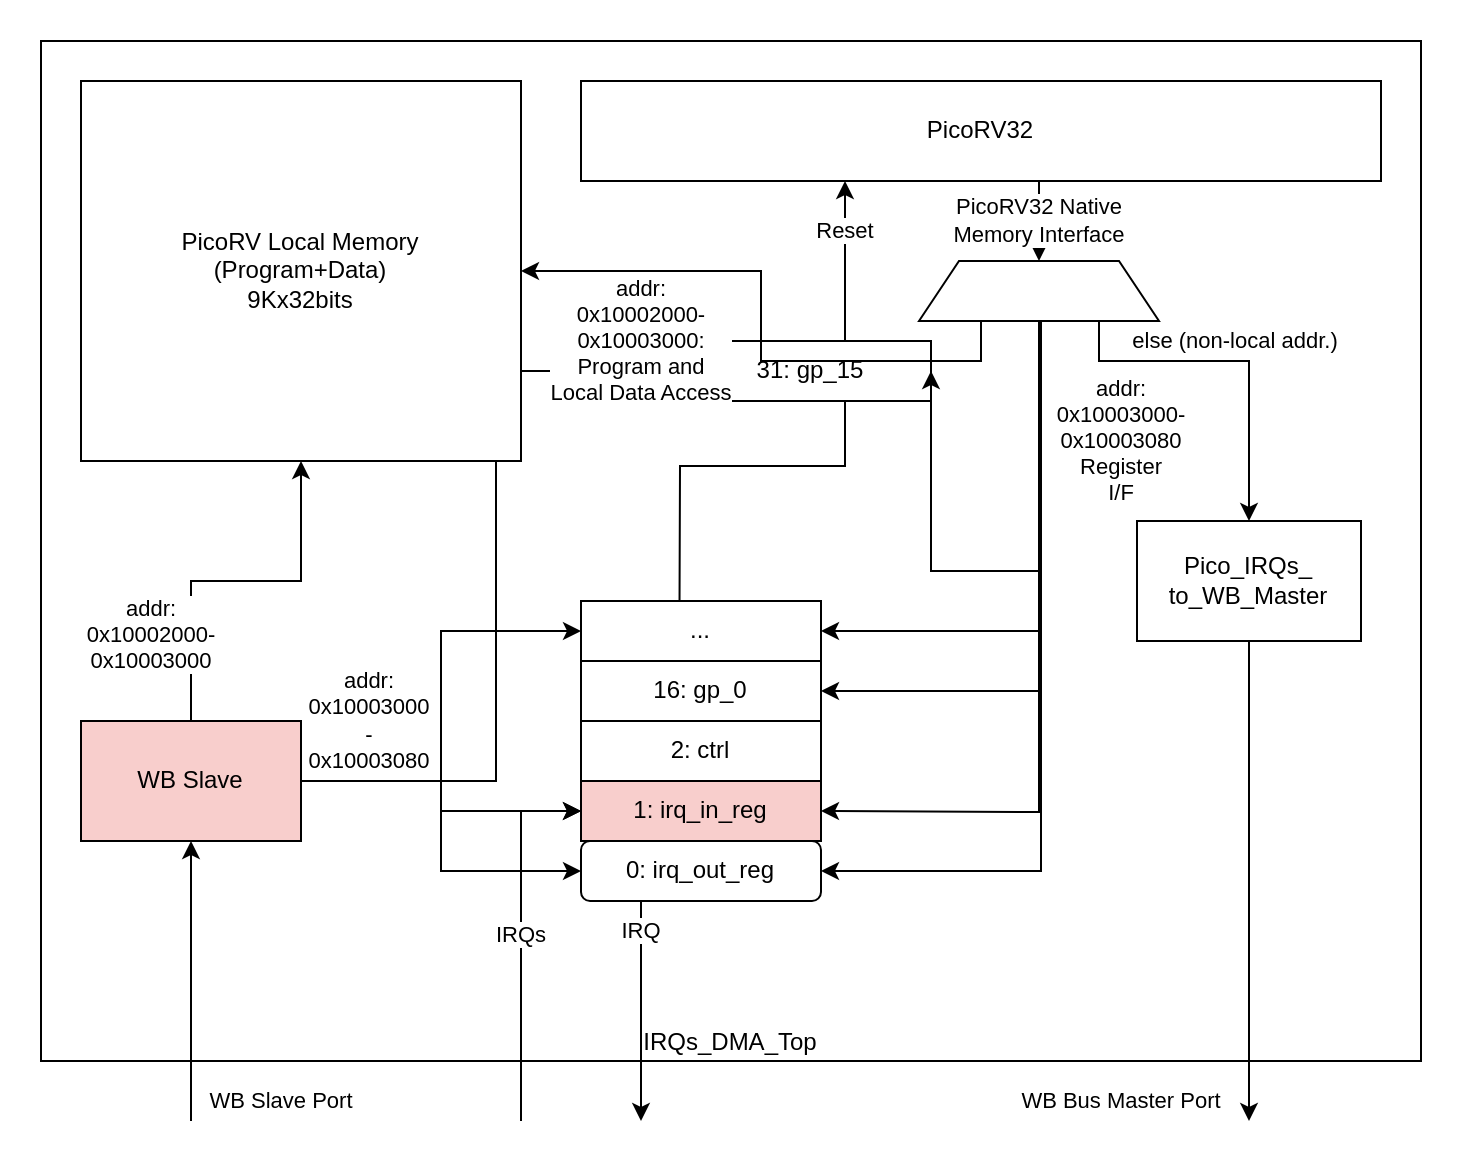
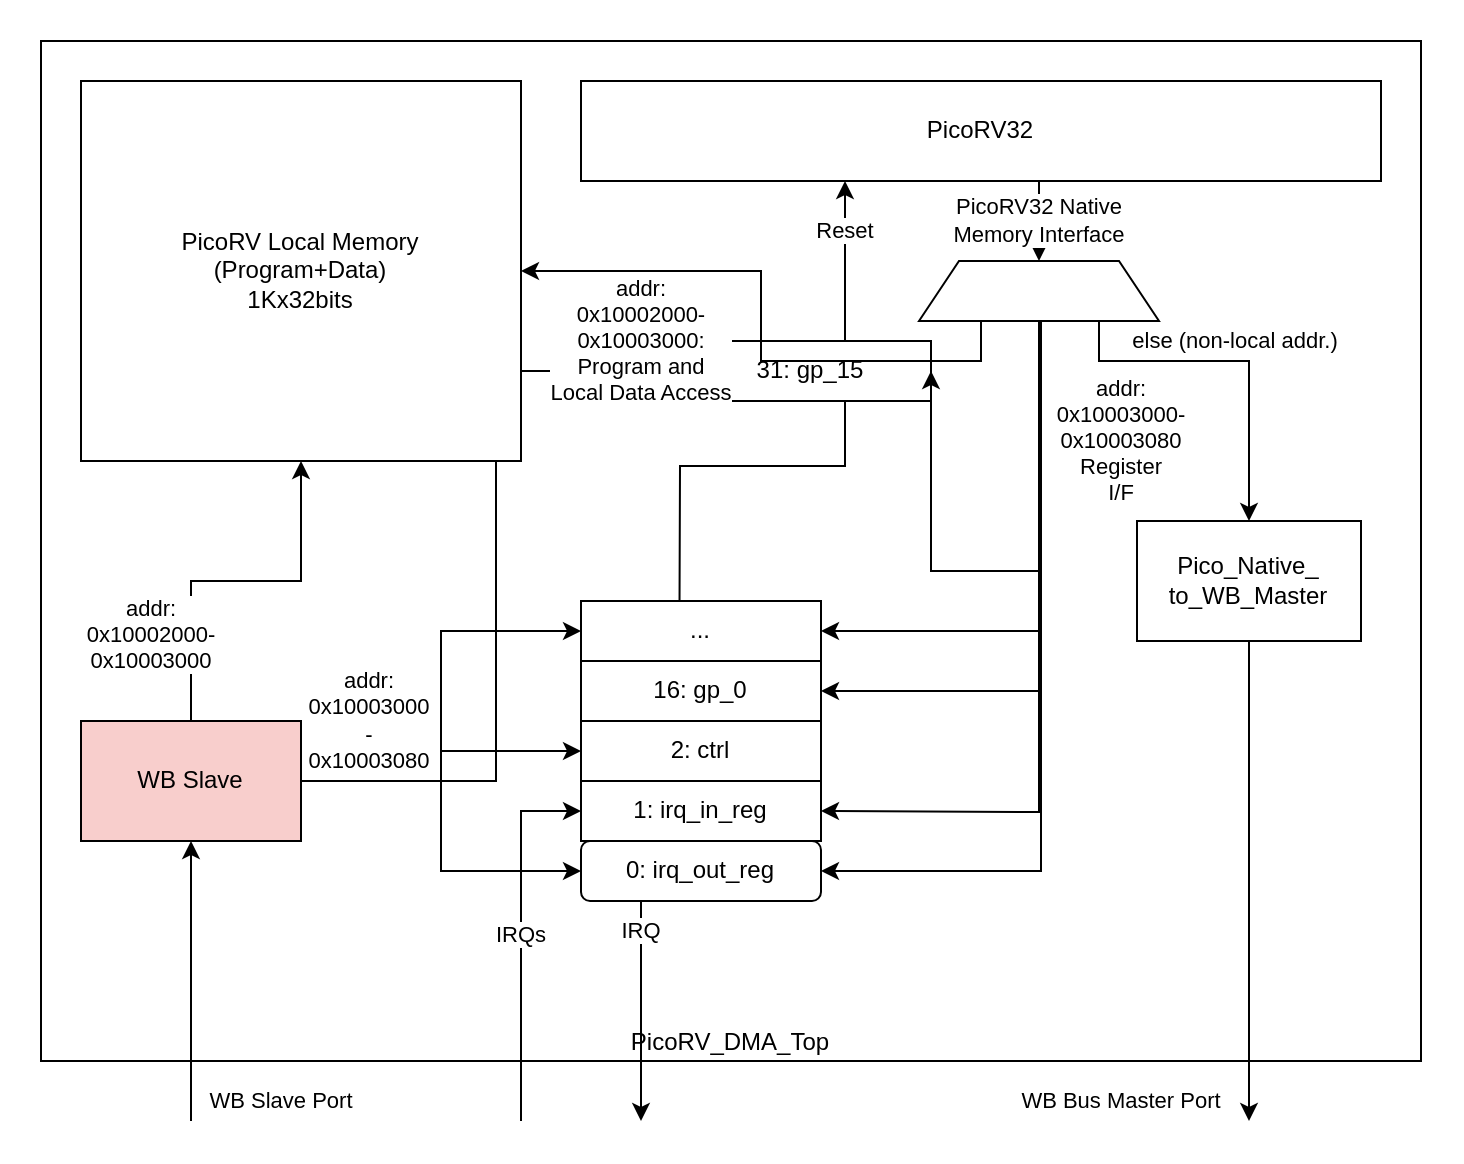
  <mxCell id="0" />
  <mxCell id="1" parent="0" />
- <mxCell id="2" value="IRQs_DMA_Top" style="rounded=0;whiteSpace=wrap;html=1;verticalAlign=bottom;" parent="1" vertex="1"><mxGeometry x="20" y="20" width="690" height="510" as="geometry" /></mxCell>
+ <mxCell id="2" value="PicoRV_DMA_Top" style="rounded=0;whiteSpace=wrap;html=1;verticalAlign=bottom;" parent="1" vertex="1"><mxGeometry x="20" y="20" width="690" height="510" as="geometry" /></mxCell>
  <mxCell id="3" value="PicoRV32" style="rounded=0;whiteSpace=wrap;html=1;points=[[0,0,0,0,0],[0,0.25,0,0,0],[0,0.5,0,0,0],[0,0.75,0,0,0],[0,1,0,0,0],[0.15,1,0,0,0],[0.25,0,0,0,0],[0.33,1,0,0,0],[0.5,0,0,0,0],[0.5,1,0,0,0],[0.67,1,0,0,0],[0.75,0,0,0,0],[0.82,1,0,0,0],[1,0,0,0,0],[1,0.25,0,0,0],[1,0.5,0,0,0],[1,0.75,0,0,0],[1,1,0,0,0]];" parent="1" vertex="1"><mxGeometry y="40" width="400" height="50" as="geometry" x="290" /></mxCell>
- <mxCell id="4" value="Pico_IRQs_&lt;br&gt;to_WB_Master" style="rounded=0;whiteSpace=wrap;html=1;" parent="1" vertex="1"><mxGeometry x="568" y="260" width="112" height="60" as="geometry" /></mxCell>
+ <mxCell id="4" value="Pico_Native_&lt;br&gt;to_WB_Master" style="rounded=0;whiteSpace=wrap;html=1;" parent="1" vertex="1"><mxGeometry x="568" y="260" width="112" height="60" as="geometry" /></mxCell>
  <mxCell id="5" value="else (non-local addr.)" style="endArrow=classic;html=1;rounded=0;exitX=0.75;exitY=1;exitDx=0;exitDy=0;entryX=0.5;entryY=0;entryDx=0;entryDy=0;edgeStyle=orthogonalEdgeStyle;" parent="1" source="27" target="4" edge="1"><mxGeometry y="10" width="50" height="50" relative="1" as="geometry"><mxPoint x="489" y="340" as="sourcePoint" /><mxPoint x="539" y="290" as="targetPoint" /><mxPoint as="offset" /><Array as="points"><mxPoint x="549" y="180" /><mxPoint x="624" y="180" /></Array></mxGeometry></mxCell>
  <mxCell id="6" value="addr: &lt;br&gt;0x10003000-&lt;br&gt;0x10003080&lt;br&gt;Register&lt;br&gt;I/F" style="endArrow=none;startArrow=classic;html=1;rounded=0;edgeStyle=orthogonalEdgeStyle;endFill=0;entryX=0.5;entryY=1;entryDx=0;entryDy=0;exitX=1;exitY=0.5;exitDx=0;exitDy=0;" parent="1" source="14" target="27" edge="1"><mxGeometry x="0.541" y="-40" width="50" height="50" relative="1" as="geometry"><mxPoint x="504" y="290" as="sourcePoint" /><mxPoint x="519" y="200" as="targetPoint" /><mxPoint as="offset" /><Array as="points"><mxPoint x="520" y="315" /><mxPoint x="520" y="180" /><mxPoint x="519" y="180" /></Array></mxGeometry></mxCell>
  <mxCell id="7" value="WB Bus Master Port" style="endArrow=classic;html=1;rounded=0;exitX=0.5;exitY=1;exitDx=0;exitDy=0;" parent="1" source="4" edge="1"><mxGeometry x="0.92" y="-64" width="50" height="50" relative="1" as="geometry"><mxPoint x="608" y="340" as="sourcePoint" /><mxPoint x="624" y="560" as="targetPoint" /><mxPoint as="offset" /></mxGeometry></mxCell>
  <mxCell id="8" value="WB Slave" style="rounded=0;whiteSpace=wrap;html=1;fillColor=#f8cecc;" parent="1" vertex="1"><mxGeometry x="40" y="360" width="110" height="60" as="geometry" /></mxCell>
  <mxCell id="9" value="Reset" style="endArrow=classic;html=1;rounded=0;exitX=1;exitY=0.5;exitDx=0;exitDy=0;entryX=0.33;entryY=1;entryDx=0;entryDy=0;edgeStyle=orthogonalEdgeStyle;entryPerimeter=0;" parent="1" target="3" edge="1"><mxGeometry x="0.869" width="50" height="50" relative="1" as="geometry"><mxPoint x="339" y="375" as="sourcePoint" /><mxPoint x="389" y="220" as="targetPoint" /><mxPoint as="offset" /></mxGeometry></mxCell>
  <mxCell id="10" value="WB Slave Port" style="endArrow=classic;html=1;rounded=0;entryX=0.5;entryY=1;entryDx=0;entryDy=0;" parent="1" target="8" edge="1"><mxGeometry x="-0.857" y="-45" width="50" height="50" relative="1" as="geometry"><mxPoint x="95" y="560" as="sourcePoint" /><mxPoint x="550" y="730" as="targetPoint" /><mxPoint as="offset" /></mxGeometry></mxCell>
- <mxCell id="11" value="1: irq_in_reg" style="rounded=0;whiteSpace=wrap;html=1;fillColor=#f8cecc;" parent="1" vertex="1"><mxGeometry y="390" width="120" height="30" as="geometry" x="290" /></mxCell>
+ <mxCell id="11" value="1: irq_in_reg" style="rounded=0;whiteSpace=wrap;html=1;" parent="1" vertex="1"><mxGeometry y="390" width="120" height="30" as="geometry" x="290" /></mxCell>
  <mxCell id="12" value="2: ctrl" style="rounded=0;whiteSpace=wrap;html=1;" parent="1" vertex="1"><mxGeometry y="360" width="120" height="30" as="geometry" x="290" /></mxCell>
  <mxCell id="13" value="16: gp_0" style="rounded=0;whiteSpace=wrap;html=1;" parent="1" vertex="1"><mxGeometry y="330" width="120" height="30" as="geometry" x="290" /></mxCell>
  <mxCell id="14" value="..." style="rounded=0;whiteSpace=wrap;html=1;" parent="1" vertex="1"><mxGeometry y="300" width="120" height="30" as="geometry" x="290" /></mxCell>
  <mxCell id="15" value="31: gp_15" style="rounded=0;whiteSpace=wrap;html=1;" parent="1" vertex="1"><mxGeometry x="345" y="170" width="120" height="30" as="geometry" /></mxCell>
  <mxCell id="16" value="" style="endArrow=none;html=1;rounded=0;edgeStyle=orthogonalEdgeStyle;startArrow=classic;startFill=1;endFill=0;exitX=1;exitY=0.5;exitDx=0;exitDy=0;entryX=0.5;entryY=1;entryDx=0;entryDy=0;" parent="1" source="15" target="27" edge="1"><mxGeometry width="50" height="50" relative="1" as="geometry"><mxPoint x="410" y="290" as="sourcePoint" /><mxPoint x="469" y="320" as="targetPoint" /><Array as="points"><mxPoint x="519" y="285" /></Array></mxGeometry></mxCell>
  <mxCell id="17" value="" style="endArrow=none;startArrow=classic;html=1;rounded=0;edgeStyle=orthogonalEdgeStyle;startFill=1;endFill=0;entryX=0.5;entryY=1;entryDx=0;entryDy=0;" parent="1" target="27" edge="1"><mxGeometry width="50" height="50" relative="1" as="geometry"><mxPoint x="410" y="405" as="sourcePoint" /><mxPoint x="504" y="350" as="targetPoint" /></mxGeometry></mxCell>
  <mxCell id="18" value="" style="endArrow=classic;html=1;rounded=0;entryX=1;entryY=0.5;entryDx=0;entryDy=0;edgeStyle=orthogonalEdgeStyle;" parent="1" target="23" edge="1"><mxGeometry width="50" height="50" relative="1" as="geometry"><mxPoint x="520" y="160" as="sourcePoint" /><mxPoint x="339" y="435" as="targetPoint" /><Array as="points"><mxPoint x="520" y="435" /></Array></mxGeometry></mxCell>
  <mxCell id="19" value="IRQ" style="endArrow=classic;html=1;rounded=0;exitX=0.25;exitY=1;exitDx=0;exitDy=0;" parent="1" source="23" edge="1"><mxGeometry x="-0.733" width="50" height="50" relative="1" as="geometry"><mxPoint x="350" y="570" as="sourcePoint" /><mxPoint x="320" y="560" as="targetPoint" /><mxPoint as="offset" /></mxGeometry></mxCell>
  <mxCell id="20" value="" style="endArrow=classic;startArrow=none;html=1;rounded=0;entryX=0;entryY=0.5;entryDx=0;entryDy=0;edgeStyle=orthogonalEdgeStyle;startFill=0;" parent="1" source="8" target="15" edge="1"><mxGeometry width="50" height="50" relative="1" as="geometry"><mxPoint x="-20" y="440" as="sourcePoint" /><mxPoint x="30" y="390" as="targetPoint" /></mxGeometry></mxCell>
  <mxCell id="21" value="" style="endArrow=classic;startArrow=none;html=1;rounded=0;entryX=0;entryY=0.5;entryDx=0;entryDy=0;edgeStyle=orthogonalEdgeStyle;startFill=0;" parent="1" source="8" target="14" edge="1"><mxGeometry width="50" height="50" relative="1" as="geometry"><mxPoint x="-10" y="510" as="sourcePoint" /><mxPoint x="40" y="460" as="targetPoint" /></mxGeometry></mxCell>
- <mxCell id="22" value="" style="endArrow=classic;startArrow=none;html=1;rounded=0;edgeStyle=orthogonalEdgeStyle;startFill=0;" parent="1" source="8" target="11" edge="1"><mxGeometry width="50" height="50" relative="1" as="geometry"><mxPoint x="-10" y="630" as="sourcePoint" /><mxPoint x="40" y="580" as="targetPoint" /></mxGeometry></mxCell>
+ <mxCell id="22" value="" style="endArrow=classic;startArrow=none;html=1;rounded=0;entryX=0;entryY=0.5;entryDx=0;entryDy=0;edgeStyle=orthogonalEdgeStyle;startFill=0;" parent="1" source="8" target="12" edge="1"><mxGeometry width="50" height="50" relative="1" as="geometry"><mxPoint x="-10" y="630" as="sourcePoint" /><mxPoint x="40" y="580" as="targetPoint" /></mxGeometry></mxCell>
  <mxCell id="23" value="0: irq_out_reg" style="whiteSpace=wrap;html=1;rounded=1;" parent="1" vertex="1"><mxGeometry y="420" width="120" height="30" as="geometry" x="290" /></mxCell>
  <mxCell id="24" value="addr:&lt;br&gt;0x10003000&lt;br&gt;-&lt;br&gt;0x10003080" style="endArrow=classic;startArrow=none;html=1;rounded=0;entryX=0;entryY=0.5;entryDx=0;entryDy=0;exitX=1;exitY=0.5;exitDx=0;exitDy=0;edgeStyle=orthogonalEdgeStyle;startFill=0;" parent="1" source="8" target="23" edge="1"><mxGeometry x="-0.636" y="30" width="50" height="50" relative="1" as="geometry"><mxPoint x="130" y="560" as="sourcePoint" /><mxPoint x="180" y="510" as="targetPoint" /><mxPoint as="offset" /></mxGeometry></mxCell>
- <mxCell id="25" value="PicoRV Local Memory&lt;br&gt;(Program+Data)&lt;br&gt;9Kx32bits" style="rounded=0;whiteSpace=wrap;html=1;" parent="1" vertex="1"><mxGeometry x="40" y="40" width="220" height="190" as="geometry" /></mxCell>
+ <mxCell id="25" value="PicoRV Local Memory&lt;br&gt;(Program+Data)&lt;br&gt;1Kx32bits" style="rounded=0;whiteSpace=wrap;html=1;" parent="1" vertex="1"><mxGeometry x="40" y="40" width="220" height="190" as="geometry" /></mxCell>
  <mxCell id="26" value="PicoRV32 Native&lt;br&gt;Memory Interface" style="endArrow=classic;html=1;rounded=0;entryX=0.5;entryY=0;entryDx=0;entryDy=0;" parent="1" target="27" edge="1"><mxGeometry width="50" height="50" relative="1" as="geometry"><mxPoint x="519" y="90" as="sourcePoint" /><mxPoint x="299" y="110" as="targetPoint" /></mxGeometry></mxCell>
  <mxCell id="27" value="" style="shape=trapezoid;perimeter=trapezoidPerimeter;whiteSpace=wrap;html=1;fixedSize=1;" parent="1" vertex="1"><mxGeometry x="459" y="130" width="120" height="30" as="geometry" /></mxCell>
  <mxCell id="28" value="addr: &lt;br&gt;0x10002000-&lt;br&gt;0x10003000:&lt;br&gt;Program and&lt;br&gt;Local Data Access" style="endArrow=classic;html=1;rounded=0;entryX=1;entryY=0.5;entryDx=0;entryDy=0;edgeStyle=orthogonalEdgeStyle;" parent="1" target="25" edge="1"><mxGeometry x="0.593" y="35" width="50" height="50" relative="1" as="geometry"><mxPoint x="490" y="160" as="sourcePoint" /><mxPoint x="-10" y="170" as="targetPoint" /><Array as="points"><mxPoint x="490" y="180" /><mxPoint x="380" y="180" /><mxPoint x="380" y="135" /></Array><mxPoint as="offset" /></mxGeometry></mxCell>
  <mxCell id="29" value="addr:&lt;br&gt;0x10002000-&lt;br&gt;0x10003000" style="endArrow=classic;html=1;rounded=0;entryX=0.5;entryY=1;entryDx=0;entryDy=0;exitX=0.5;exitY=0;exitDx=0;exitDy=0;edgeStyle=orthogonalEdgeStyle;align=center;" parent="1" source="8" target="25" edge="1"><mxGeometry x="-0.535" y="20" width="50" height="50" relative="1" as="geometry"><mxPoint x="-40" y="450" as="sourcePoint" /><mxPoint x="10" y="400" as="targetPoint" /><Array as="points"><mxPoint x="120" y="290" /><mxPoint x="175" y="290" /></Array><mxPoint as="offset" /></mxGeometry></mxCell>
  <mxCell id="30" value="IRQs" style="endArrow=classic;html=1;rounded=0;entryX=0;entryY=0.5;entryDx=0;entryDy=0;edgeStyle=orthogonalEdgeStyle;" parent="1" target="11" edge="1"><mxGeometry width="50" height="50" relative="1" as="geometry"><mxPoint x="260" y="560" as="sourcePoint" /><mxPoint x="280" y="540" as="targetPoint" /><Array as="points"><mxPoint x="260" y="405" /></Array></mxGeometry></mxCell>
  <mxCell id="31" value="" style="endArrow=classic;html=1;rounded=0;entryX=1;entryY=0.5;entryDx=0;entryDy=0;edgeStyle=orthogonalEdgeStyle;" parent="1" target="13" edge="1"><mxGeometry width="50" height="50" relative="1" as="geometry"><mxPoint x="520" y="160" as="sourcePoint" /><mxPoint x="590" y="600" as="targetPoint" /><Array as="points"><mxPoint x="520" y="345" /></Array></mxGeometry></mxCell>
